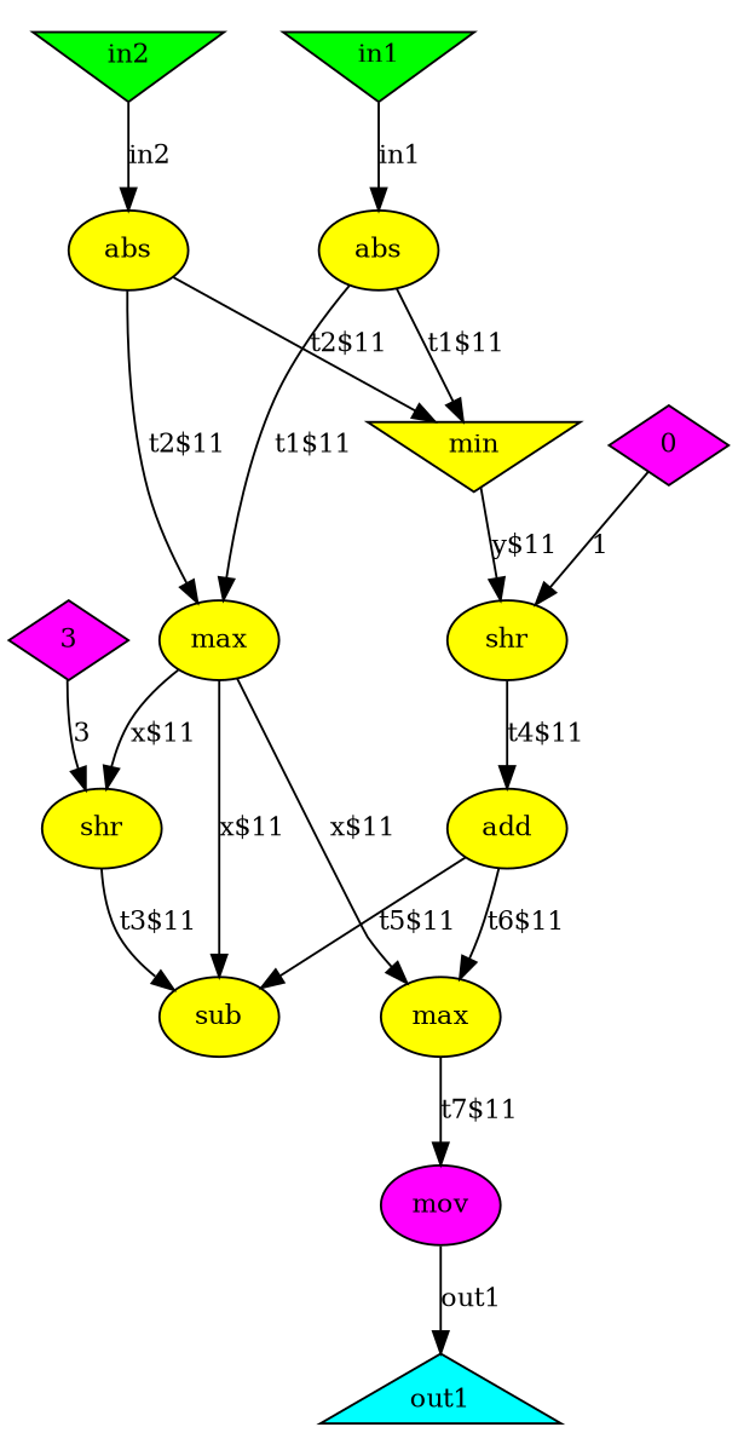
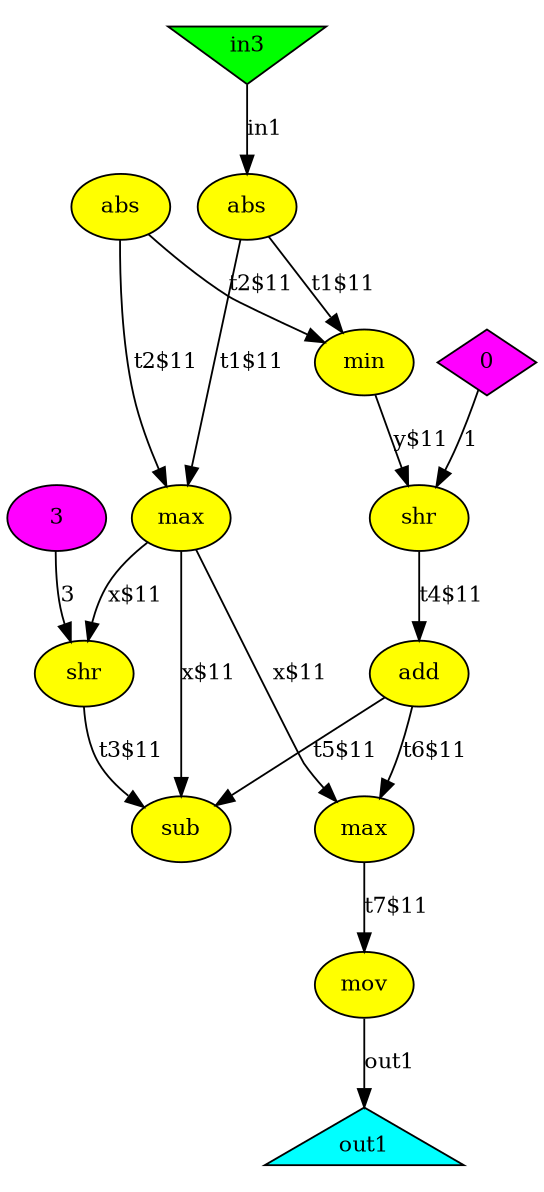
  digraph {
    fontname="DejaVu Serif"
    nodesep=0.175
    rankdir=TB
    node [argix=-1 dataspec=na fillcolor=yellow fontname="DejaVu Serif" fontsize=12 ntype=operation shape=ellipse style=filled]
    edge [argix=-1 dataspec=u32 etype=D fontname="DejaVu Serif" fontsize=12 order=1 vtype=localvar]
    n1 [label=abs]
    n2 [label=max]
-   n3 [label=min shape=invtriangle]
+   n3 [label=min]
    n4 [label=max]
    n5 [label=shr]
    n6 [label=sub]
    n7 [label=shr]
    n8 [label=abs]
    n9 [label=add]
-   n10 [fillcolor=magenta label=mov]
+   n10 [label=mov]
    n11 [dataspec=u32 fillcolor=magenta label=0 ntype=constant shape=diamond]
-   n12 [dataspec=u32 fillcolor=magenta label=3 ntype=constant shape=diamond]
-   n13 [argix=0 dataspec=s32 fillcolor=green label=in1 ntype=invar shape=invtriangle]
-   n14 [argix=1 dataspec=s32 fillcolor=green label=in2 ntype=invar shape=invtriangle]
+   n12 [dataspec=u32 fillcolor=magenta label=3 ntype=constant]
+   n13 [argix=0 dataspec=s32 fillcolor=green label=in3 ntype=invar shape=invtriangle]
    n15 [argix=0 dataspec=u32 fillcolor=cyan label=out1 ntype=outvar shape=triangle]
    n1 -> n2 [label="t1$11"]
    n1 -> n3 [label="t1$11"]
    n2 -> n4 [label="x$11" order=2]
    n2 -> n5 [label="x$11"]
    n2 -> n6 [label="x$11"]
    n3 -> n7 [label="y$11"]
    n4 -> n10 [label="t7$11"]
    n5 -> n6 [label="t3$11" order=2]
    n7 -> n9 [label="t4$11"]
    n8 -> n2 [label="t2$11" order=2]
    n8 -> n3 [label="t2$11" order=2]
    n9 -> n4 [label="t6$11"]
    n9 -> n6 [label="t5$11" order=2]
    n10 -> n15 [label=out1 vtype=outarg]
    n11 -> n7 [label=1 order=2 vtype=globalvar]
    n12 -> n5 [label=3 order=2 vtype=globalvar]
    n13 -> n1 [dataspec=s32 label=in1 vtype=inarg]
-   n14 -> n8 [dataspec=s32 label=in2 vtype=inarg]
  }
